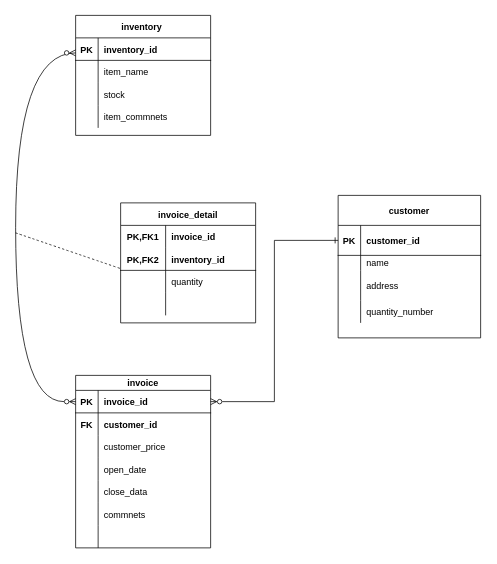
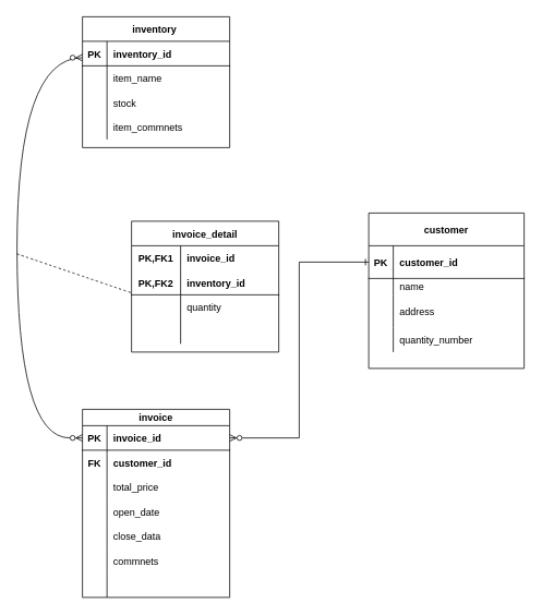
  <mxCell id="0" />
  <mxCell id="1" parent="0" />
  <mxCell id="2" value="customer" style="shape=table;startSize=40;container=1;collapsible=1;childLayout=tableLayout;fixedRows=1;rowLines=0;fontStyle=1;align=center;resizeLast=1;" parent="1" vertex="1"><mxGeometry x="450" y="260" width="190" height="190" as="geometry" /></mxCell>
  <mxCell id="3" value="" style="shape=tableRow;horizontal=0;startSize=0;swimlaneHead=0;swimlaneBody=0;fillColor=none;collapsible=0;dropTarget=0;points=[[0,0.5],[1,0.5]];portConstraint=eastwest;top=0;left=0;right=0;bottom=1;" parent="2" vertex="1"><mxGeometry y="40" width="190" height="40" as="geometry" /></mxCell>
  <mxCell id="4" value="PK" style="shape=partialRectangle;connectable=0;fillColor=none;top=0;left=0;bottom=0;right=0;fontStyle=1;overflow=hidden;" parent="3" vertex="1"><mxGeometry width="30" height="40" as="geometry"><mxRectangle width="30" height="40" as="alternateBounds" /></mxGeometry></mxCell>
  <mxCell id="5" value="customer_id" style="shape=partialRectangle;connectable=0;fillColor=none;top=0;left=0;bottom=0;right=0;align=left;spacingLeft=6;fontStyle=1;overflow=hidden;" parent="3" vertex="1"><mxGeometry x="30" width="160" height="40" as="geometry"><mxRectangle width="160" height="40" as="alternateBounds" /></mxGeometry></mxCell>
  <mxCell id="6" value="" style="shape=tableRow;horizontal=0;startSize=0;swimlaneHead=0;swimlaneBody=0;fillColor=none;collapsible=0;dropTarget=0;points=[[0,0.5],[1,0.5]];portConstraint=eastwest;top=0;left=0;right=0;bottom=0;" parent="2" vertex="1"><mxGeometry y="80" width="190" height="20" as="geometry" /></mxCell>
  <mxCell id="7" value="" style="shape=partialRectangle;connectable=0;fillColor=none;top=0;left=0;bottom=0;right=0;editable=1;overflow=hidden;" parent="6" vertex="1"><mxGeometry width="30" height="20" as="geometry"><mxRectangle width="30" height="20" as="alternateBounds" /></mxGeometry></mxCell>
  <mxCell id="8" value="name    " style="shape=partialRectangle;connectable=0;fillColor=none;top=0;left=0;bottom=0;right=0;align=left;spacingLeft=6;overflow=hidden;" parent="6" vertex="1"><mxGeometry x="30" width="160" height="20" as="geometry"><mxRectangle width="160" height="20" as="alternateBounds" /></mxGeometry></mxCell>
  <mxCell id="9" value="" style="shape=tableRow;horizontal=0;startSize=0;swimlaneHead=0;swimlaneBody=0;fillColor=none;collapsible=0;dropTarget=0;points=[[0,0.5],[1,0.5]];portConstraint=eastwest;top=0;left=0;right=0;bottom=0;" parent="2" vertex="1"><mxGeometry y="100" width="190" height="40" as="geometry" /></mxCell>
  <mxCell id="10" value="" style="shape=partialRectangle;connectable=0;fillColor=none;top=0;left=0;bottom=0;right=0;editable=1;overflow=hidden;" parent="9" vertex="1"><mxGeometry width="30" height="40" as="geometry"><mxRectangle width="30" height="40" as="alternateBounds" /></mxGeometry></mxCell>
  <mxCell id="11" value="address" style="shape=partialRectangle;connectable=0;fillColor=none;top=0;left=0;bottom=0;right=0;align=left;spacingLeft=6;overflow=hidden;" parent="9" vertex="1"><mxGeometry x="30" width="160" height="40" as="geometry"><mxRectangle width="160" height="40" as="alternateBounds" /></mxGeometry></mxCell>
  <mxCell id="12" value="" style="shape=tableRow;horizontal=0;startSize=0;swimlaneHead=0;swimlaneBody=0;fillColor=none;collapsible=0;dropTarget=0;points=[[0,0.5],[1,0.5]];portConstraint=eastwest;top=0;left=0;right=0;bottom=0;" parent="2" vertex="1"><mxGeometry y="140" width="190" height="30" as="geometry" /></mxCell>
  <mxCell id="13" value="" style="shape=partialRectangle;connectable=0;fillColor=none;top=0;left=0;bottom=0;right=0;editable=1;overflow=hidden;" parent="12" vertex="1"><mxGeometry width="30" height="30" as="geometry"><mxRectangle width="30" height="30" as="alternateBounds" /></mxGeometry></mxCell>
  <mxCell id="14" value="quantity_number" style="shape=partialRectangle;connectable=0;fillColor=none;top=0;left=0;bottom=0;right=0;align=left;spacingLeft=6;overflow=hidden;" parent="12" vertex="1"><mxGeometry x="30" width="160" height="30" as="geometry"><mxRectangle width="160" height="30" as="alternateBounds" /></mxGeometry></mxCell>
  <mxCell id="15" value="invoice" style="shape=table;startSize=20;container=1;collapsible=1;childLayout=tableLayout;fixedRows=1;rowLines=0;fontStyle=1;align=center;resizeLast=1;" parent="1" vertex="1"><mxGeometry x="100" y="500" width="180" height="230" as="geometry" /></mxCell>
  <mxCell id="16" value="" style="shape=tableRow;horizontal=0;startSize=0;swimlaneHead=0;swimlaneBody=0;fillColor=none;collapsible=0;dropTarget=0;points=[[0,0.5],[1,0.5]];portConstraint=eastwest;top=0;left=0;right=0;bottom=1;" parent="15" vertex="1"><mxGeometry y="20" width="180" height="30" as="geometry" /></mxCell>
  <mxCell id="17" value="PK" style="shape=partialRectangle;connectable=0;fillColor=none;top=0;left=0;bottom=0;right=0;fontStyle=1;overflow=hidden;" parent="16" vertex="1"><mxGeometry width="30" height="30" as="geometry"><mxRectangle width="30" height="30" as="alternateBounds" /></mxGeometry></mxCell>
  <mxCell id="18" value="invoice_id" style="shape=partialRectangle;connectable=0;fillColor=none;top=0;left=0;bottom=0;right=0;align=left;spacingLeft=6;fontStyle=1;overflow=hidden;" parent="16" vertex="1"><mxGeometry x="30" width="150" height="30" as="geometry"><mxRectangle width="150" height="30" as="alternateBounds" /></mxGeometry></mxCell>
  <mxCell id="19" value="" style="shape=tableRow;horizontal=0;startSize=0;swimlaneHead=0;swimlaneBody=0;fillColor=none;collapsible=0;dropTarget=0;points=[[0,0.5],[1,0.5]];portConstraint=eastwest;top=0;left=0;right=0;bottom=0;" parent="15" vertex="1"><mxGeometry y="50" width="180" height="30" as="geometry" /></mxCell>
  <mxCell id="20" value="FK" style="shape=partialRectangle;connectable=0;fillColor=none;top=0;left=0;bottom=0;right=0;editable=1;overflow=hidden;fontStyle=1" parent="19" vertex="1"><mxGeometry width="30" height="30" as="geometry"><mxRectangle width="30" height="30" as="alternateBounds" /></mxGeometry></mxCell>
  <mxCell id="21" value="customer_id" style="shape=partialRectangle;connectable=0;fillColor=none;top=0;left=0;bottom=0;right=0;align=left;spacingLeft=6;overflow=hidden;fontStyle=1" parent="19" vertex="1"><mxGeometry x="30" width="150" height="30" as="geometry"><mxRectangle width="150" height="30" as="alternateBounds" /></mxGeometry></mxCell>
  <mxCell id="22" value="" style="shape=tableRow;horizontal=0;startSize=0;swimlaneHead=0;swimlaneBody=0;fillColor=none;collapsible=0;dropTarget=0;points=[[0,0.5],[1,0.5]];portConstraint=eastwest;top=0;left=0;right=0;bottom=0;" parent="15" vertex="1"><mxGeometry y="80" width="180" height="30" as="geometry" /></mxCell>
  <mxCell id="23" value="" style="shape=partialRectangle;connectable=0;fillColor=none;top=0;left=0;bottom=0;right=0;editable=1;overflow=hidden;" parent="22" vertex="1"><mxGeometry width="30" height="30" as="geometry"><mxRectangle width="30" height="30" as="alternateBounds" /></mxGeometry></mxCell>
- <mxCell id="24" value="customer_price" style="shape=partialRectangle;connectable=0;fillColor=none;top=0;left=0;bottom=0;right=0;align=left;spacingLeft=6;overflow=hidden;" parent="22" vertex="1"><mxGeometry x="30" width="150" height="30" as="geometry"><mxRectangle width="150" height="30" as="alternateBounds" /></mxGeometry></mxCell>
+ <mxCell id="24" value="total_price" style="shape=partialRectangle;connectable=0;fillColor=none;top=0;left=0;bottom=0;right=0;align=left;spacingLeft=6;overflow=hidden;" parent="22" vertex="1"><mxGeometry x="30" width="150" height="30" as="geometry"><mxRectangle width="150" height="30" as="alternateBounds" /></mxGeometry></mxCell>
  <mxCell id="25" value="" style="shape=tableRow;horizontal=0;startSize=0;swimlaneHead=0;swimlaneBody=0;fillColor=none;collapsible=0;dropTarget=0;points=[[0,0.5],[1,0.5]];portConstraint=eastwest;top=0;left=0;right=0;bottom=0;" parent="15" vertex="1"><mxGeometry y="110" width="180" height="30" as="geometry" /></mxCell>
  <mxCell id="26" value="" style="shape=partialRectangle;connectable=0;fillColor=none;top=0;left=0;bottom=0;right=0;editable=1;overflow=hidden;" parent="25" vertex="1"><mxGeometry width="30" height="30" as="geometry"><mxRectangle width="30" height="30" as="alternateBounds" /></mxGeometry></mxCell>
  <mxCell id="27" value="open_date" style="shape=partialRectangle;connectable=0;fillColor=none;top=0;left=0;bottom=0;right=0;align=left;spacingLeft=6;overflow=hidden;" parent="25" vertex="1"><mxGeometry x="30" width="150" height="30" as="geometry"><mxRectangle width="150" height="30" as="alternateBounds" /></mxGeometry></mxCell>
  <mxCell id="28" style="shape=tableRow;horizontal=0;startSize=0;swimlaneHead=0;swimlaneBody=0;fillColor=none;collapsible=0;dropTarget=0;points=[[0,0.5],[1,0.5]];portConstraint=eastwest;top=0;left=0;right=0;bottom=0;" parent="15" vertex="1"><mxGeometry y="140" width="180" height="30" as="geometry" /></mxCell>
  <mxCell id="29" style="shape=partialRectangle;connectable=0;fillColor=none;top=0;left=0;bottom=0;right=0;editable=1;overflow=hidden;" parent="28" vertex="1"><mxGeometry width="30" height="30" as="geometry"><mxRectangle width="30" height="30" as="alternateBounds" /></mxGeometry></mxCell>
  <mxCell id="30" value="close_data" style="shape=partialRectangle;connectable=0;fillColor=none;top=0;left=0;bottom=0;right=0;align=left;spacingLeft=6;overflow=hidden;" parent="28" vertex="1"><mxGeometry x="30" width="150" height="30" as="geometry"><mxRectangle width="150" height="30" as="alternateBounds" /></mxGeometry></mxCell>
  <mxCell id="31" style="shape=tableRow;horizontal=0;startSize=0;swimlaneHead=0;swimlaneBody=0;fillColor=none;collapsible=0;dropTarget=0;points=[[0,0.5],[1,0.5]];portConstraint=eastwest;top=0;left=0;right=0;bottom=0;" parent="15" vertex="1"><mxGeometry y="170" width="180" height="30" as="geometry" /></mxCell>
  <mxCell id="32" style="shape=partialRectangle;connectable=0;fillColor=none;top=0;left=0;bottom=0;right=0;editable=1;overflow=hidden;" parent="31" vertex="1"><mxGeometry width="30" height="30" as="geometry"><mxRectangle width="30" height="30" as="alternateBounds" /></mxGeometry></mxCell>
  <mxCell id="33" value="commnets" style="shape=partialRectangle;connectable=0;fillColor=none;top=0;left=0;bottom=0;right=0;align=left;spacingLeft=6;overflow=hidden;" parent="31" vertex="1"><mxGeometry x="30" width="150" height="30" as="geometry"><mxRectangle width="150" height="30" as="alternateBounds" /></mxGeometry></mxCell>
  <mxCell id="34" style="shape=tableRow;horizontal=0;startSize=0;swimlaneHead=0;swimlaneBody=0;fillColor=none;collapsible=0;dropTarget=0;points=[[0,0.5],[1,0.5]];portConstraint=eastwest;top=0;left=0;right=0;bottom=0;" parent="15" vertex="1"><mxGeometry y="200" width="180" height="30" as="geometry" /></mxCell>
  <mxCell id="35" style="shape=partialRectangle;connectable=0;fillColor=none;top=0;left=0;bottom=0;right=0;editable=1;overflow=hidden;" parent="34" vertex="1"><mxGeometry width="30" height="30" as="geometry"><mxRectangle width="30" height="30" as="alternateBounds" /></mxGeometry></mxCell>
  <mxCell id="36" style="shape=partialRectangle;connectable=0;fillColor=none;top=0;left=0;bottom=0;right=0;align=left;spacingLeft=6;overflow=hidden;" parent="34" vertex="1"><mxGeometry x="30" width="150" height="30" as="geometry"><mxRectangle width="150" height="30" as="alternateBounds" /></mxGeometry></mxCell>
  <mxCell id="37" value="inventory " style="shape=table;startSize=30;container=1;collapsible=1;childLayout=tableLayout;fixedRows=1;rowLines=0;fontStyle=1;align=center;resizeLast=1;" parent="1" vertex="1"><mxGeometry x="100" y="20" width="180" height="160" as="geometry" /></mxCell>
  <mxCell id="38" value="" style="shape=tableRow;horizontal=0;startSize=0;swimlaneHead=0;swimlaneBody=0;fillColor=none;collapsible=0;dropTarget=0;points=[[0,0.5],[1,0.5]];portConstraint=eastwest;top=0;left=0;right=0;bottom=1;" parent="37" vertex="1"><mxGeometry y="30" width="180" height="30" as="geometry" /></mxCell>
  <mxCell id="39" value="PK" style="shape=partialRectangle;connectable=0;fillColor=none;top=0;left=0;bottom=0;right=0;fontStyle=1;overflow=hidden;" parent="38" vertex="1"><mxGeometry width="30" height="30" as="geometry"><mxRectangle width="30" height="30" as="alternateBounds" /></mxGeometry></mxCell>
  <mxCell id="40" value="inventory_id" style="shape=partialRectangle;connectable=0;fillColor=none;top=0;left=0;bottom=0;right=0;align=left;spacingLeft=6;fontStyle=1;overflow=hidden;" parent="38" vertex="1"><mxGeometry x="30" width="150" height="30" as="geometry"><mxRectangle width="150" height="30" as="alternateBounds" /></mxGeometry></mxCell>
  <mxCell id="41" value="" style="shape=tableRow;horizontal=0;startSize=0;swimlaneHead=0;swimlaneBody=0;fillColor=none;collapsible=0;dropTarget=0;points=[[0,0.5],[1,0.5]];portConstraint=eastwest;top=0;left=0;right=0;bottom=0;" parent="37" vertex="1"><mxGeometry y="60" width="180" height="30" as="geometry" /></mxCell>
  <mxCell id="42" value="" style="shape=partialRectangle;connectable=0;fillColor=none;top=0;left=0;bottom=0;right=0;editable=1;overflow=hidden;" parent="41" vertex="1"><mxGeometry width="30" height="30" as="geometry"><mxRectangle width="30" height="30" as="alternateBounds" /></mxGeometry></mxCell>
  <mxCell id="43" value="item_name" style="shape=partialRectangle;connectable=0;fillColor=none;top=0;left=0;bottom=0;right=0;align=left;spacingLeft=6;overflow=hidden;" parent="41" vertex="1"><mxGeometry x="30" width="150" height="30" as="geometry"><mxRectangle width="150" height="30" as="alternateBounds" /></mxGeometry></mxCell>
  <mxCell id="44" value="" style="shape=tableRow;horizontal=0;startSize=0;swimlaneHead=0;swimlaneBody=0;fillColor=none;collapsible=0;dropTarget=0;points=[[0,0.5],[1,0.5]];portConstraint=eastwest;top=0;left=0;right=0;bottom=0;" parent="37" vertex="1"><mxGeometry y="90" width="180" height="30" as="geometry" /></mxCell>
  <mxCell id="45" value="" style="shape=partialRectangle;connectable=0;fillColor=none;top=0;left=0;bottom=0;right=0;editable=1;overflow=hidden;" parent="44" vertex="1"><mxGeometry width="30" height="30" as="geometry"><mxRectangle width="30" height="30" as="alternateBounds" /></mxGeometry></mxCell>
  <mxCell id="46" value="stock" style="shape=partialRectangle;connectable=0;fillColor=none;top=0;left=0;bottom=0;right=0;align=left;spacingLeft=6;overflow=hidden;" parent="44" vertex="1"><mxGeometry x="30" width="150" height="30" as="geometry"><mxRectangle width="150" height="30" as="alternateBounds" /></mxGeometry></mxCell>
  <mxCell id="47" value="" style="shape=tableRow;horizontal=0;startSize=0;swimlaneHead=0;swimlaneBody=0;fillColor=none;collapsible=0;dropTarget=0;points=[[0,0.5],[1,0.5]];portConstraint=eastwest;top=0;left=0;right=0;bottom=0;" parent="37" vertex="1"><mxGeometry y="120" width="180" height="30" as="geometry" /></mxCell>
  <mxCell id="48" value="" style="shape=partialRectangle;connectable=0;fillColor=none;top=0;left=0;bottom=0;right=0;editable=1;overflow=hidden;" parent="47" vertex="1"><mxGeometry width="30" height="30" as="geometry"><mxRectangle width="30" height="30" as="alternateBounds" /></mxGeometry></mxCell>
  <mxCell id="49" value="item_commnets" style="shape=partialRectangle;connectable=0;fillColor=none;top=0;left=0;bottom=0;right=0;align=left;spacingLeft=6;overflow=hidden;" parent="47" vertex="1"><mxGeometry x="30" width="150" height="30" as="geometry"><mxRectangle width="150" height="30" as="alternateBounds" /></mxGeometry></mxCell>
  <mxCell id="50" value="invoice_detail" style="shape=table;startSize=30;container=1;collapsible=1;childLayout=tableLayout;fixedRows=1;rowLines=0;fontStyle=1;align=center;resizeLast=1;" parent="1" vertex="1"><mxGeometry x="160" y="270" width="180" height="160" as="geometry" /></mxCell>
  <mxCell id="51" value="" style="shape=tableRow;horizontal=0;startSize=0;swimlaneHead=0;swimlaneBody=0;fillColor=none;collapsible=0;dropTarget=0;points=[[0,0.5],[1,0.5]];portConstraint=eastwest;top=0;left=0;right=0;bottom=0;" parent="50" vertex="1"><mxGeometry y="30" width="180" height="30" as="geometry" /></mxCell>
  <mxCell id="52" value="PK,FK1" style="shape=partialRectangle;connectable=0;fillColor=none;top=0;left=0;bottom=0;right=0;fontStyle=1;overflow=hidden;" parent="51" vertex="1"><mxGeometry width="60" height="30" as="geometry"><mxRectangle width="60" height="30" as="alternateBounds" /></mxGeometry></mxCell>
  <mxCell id="53" value="invoice_id" style="shape=partialRectangle;connectable=0;fillColor=none;top=0;left=0;bottom=0;right=0;align=left;spacingLeft=6;fontStyle=1;overflow=hidden;" parent="51" vertex="1"><mxGeometry x="60" width="120" height="30" as="geometry"><mxRectangle width="120" height="30" as="alternateBounds" /></mxGeometry></mxCell>
  <mxCell id="54" value="" style="shape=tableRow;horizontal=0;startSize=0;swimlaneHead=0;swimlaneBody=0;fillColor=none;collapsible=0;dropTarget=0;points=[[0,0.5],[1,0.5]];portConstraint=eastwest;top=0;left=0;right=0;bottom=1;" parent="50" vertex="1"><mxGeometry y="60" width="180" height="30" as="geometry" /></mxCell>
  <mxCell id="55" value="PK,FK2" style="shape=partialRectangle;connectable=0;fillColor=none;top=0;left=0;bottom=0;right=0;fontStyle=1;overflow=hidden;" parent="54" vertex="1"><mxGeometry width="60" height="30" as="geometry"><mxRectangle width="60" height="30" as="alternateBounds" /></mxGeometry></mxCell>
  <mxCell id="56" value="inventory_id" style="shape=partialRectangle;connectable=0;fillColor=none;top=0;left=0;bottom=0;right=0;align=left;spacingLeft=6;fontStyle=1;overflow=hidden;" parent="54" vertex="1"><mxGeometry x="60" width="120" height="30" as="geometry"><mxRectangle width="120" height="30" as="alternateBounds" /></mxGeometry></mxCell>
  <mxCell id="57" value="" style="shape=tableRow;horizontal=0;startSize=0;swimlaneHead=0;swimlaneBody=0;fillColor=none;collapsible=0;dropTarget=0;points=[[0,0.5],[1,0.5]];portConstraint=eastwest;top=0;left=0;right=0;bottom=0;" parent="50" vertex="1"><mxGeometry y="90" width="180" height="30" as="geometry" /></mxCell>
  <mxCell id="58" value="" style="shape=partialRectangle;connectable=0;fillColor=none;top=0;left=0;bottom=0;right=0;editable=1;overflow=hidden;" parent="57" vertex="1"><mxGeometry width="60" height="30" as="geometry"><mxRectangle width="60" height="30" as="alternateBounds" /></mxGeometry></mxCell>
  <mxCell id="59" value="quantity" style="shape=partialRectangle;connectable=0;fillColor=none;top=0;left=0;bottom=0;right=0;align=left;spacingLeft=6;overflow=hidden;" parent="57" vertex="1"><mxGeometry x="60" width="120" height="30" as="geometry"><mxRectangle width="120" height="30" as="alternateBounds" /></mxGeometry></mxCell>
  <mxCell id="60" value="" style="shape=tableRow;horizontal=0;startSize=0;swimlaneHead=0;swimlaneBody=0;fillColor=none;collapsible=0;dropTarget=0;points=[[0,0.5],[1,0.5]];portConstraint=eastwest;top=0;left=0;right=0;bottom=0;" parent="50" vertex="1"><mxGeometry y="120" width="180" height="30" as="geometry" /></mxCell>
  <mxCell id="61" value="" style="shape=partialRectangle;connectable=0;fillColor=none;top=0;left=0;bottom=0;right=0;editable=1;overflow=hidden;" parent="60" vertex="1"><mxGeometry width="60" height="30" as="geometry"><mxRectangle width="60" height="30" as="alternateBounds" /></mxGeometry></mxCell>
  <mxCell id="62" value="" style="shape=partialRectangle;connectable=0;fillColor=none;top=0;left=0;bottom=0;right=0;align=left;spacingLeft=6;overflow=hidden;" parent="60" vertex="1"><mxGeometry x="60" width="120" height="30" as="geometry"><mxRectangle width="120" height="30" as="alternateBounds" /></mxGeometry></mxCell>
  <mxCell id="63" value="" style="fontSize=12;html=1;endArrow=ERzeroToMany;endFill=1;rounded=0;exitX=0;exitY=0.5;exitDx=0;exitDy=0;edgeStyle=orthogonalEdgeStyle;curved=1;startArrow=ERzeroToMany;startFill=0;" parent="1" source="16" target="38" edge="1"><mxGeometry width="100" height="100" relative="1" as="geometry"><mxPoint x="95" y="595" as="sourcePoint" /><mxPoint x="70" y="100" as="targetPoint" /><Array as="points"><mxPoint x="20" y="535" /><mxPoint x="20" y="70" /></Array></mxGeometry></mxCell>
  <mxCell id="64" value="" style="endArrow=none;html=1;rounded=0;curved=1;entryX=0.006;entryY=-0.067;entryDx=0;entryDy=0;entryPerimeter=0;dashed=1;" parent="1" target="57" edge="1"><mxGeometry relative="1" as="geometry"><mxPoint x="20" y="310" as="sourcePoint" /><mxPoint x="116.05" y="344" as="targetPoint" /></mxGeometry></mxCell>
  <mxCell id="65" value="" style="endArrow=ERone;html=1;rounded=0;exitX=1;exitY=0.5;exitDx=0;exitDy=0;startArrow=ERzeroToMany;startFill=0;endFill=0;entryX=0;entryY=0.5;entryDx=0;entryDy=0;edgeStyle=orthogonalEdgeStyle;" parent="1" source="16" target="3" edge="1"><mxGeometry width="50" height="50" relative="1" as="geometry"><mxPoint x="330" y="580" as="sourcePoint" /><mxPoint x="380" y="530" as="targetPoint" /></mxGeometry></mxCell>
